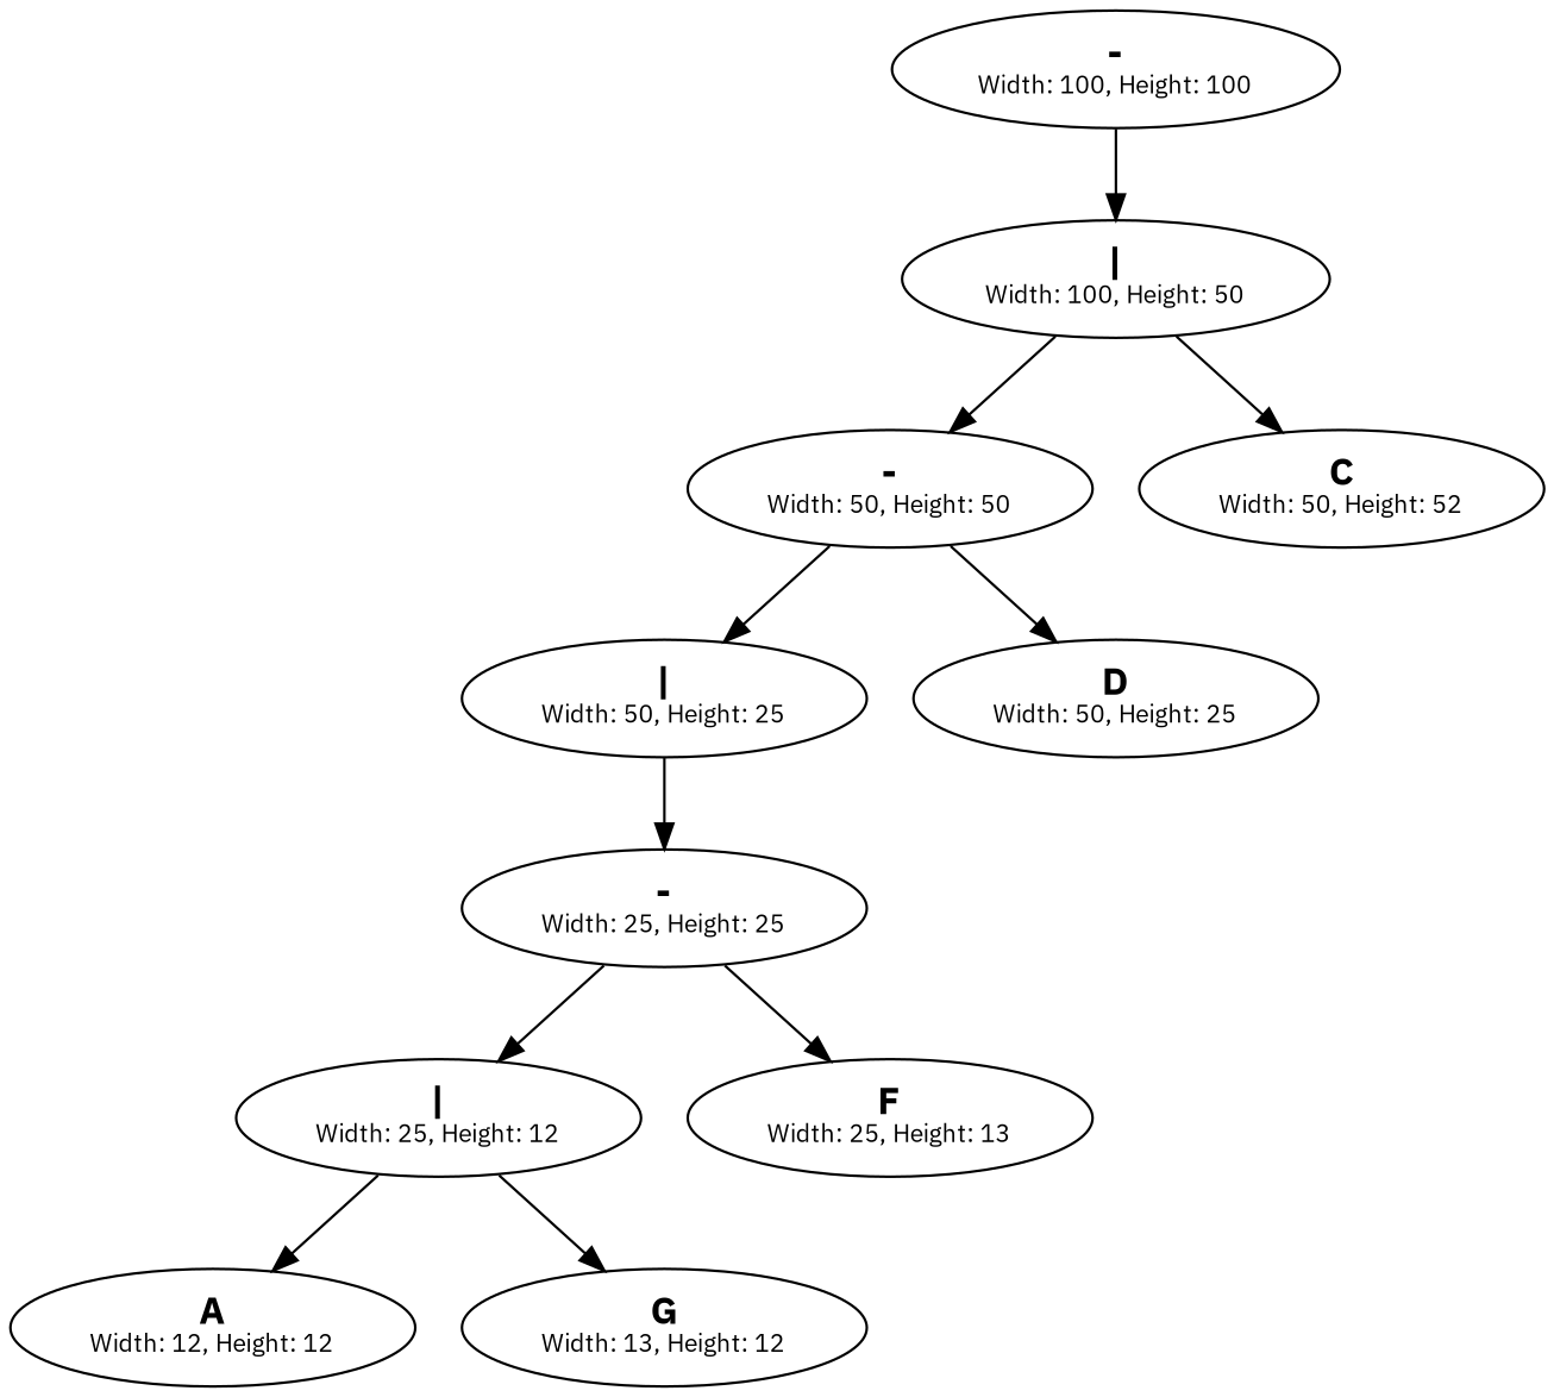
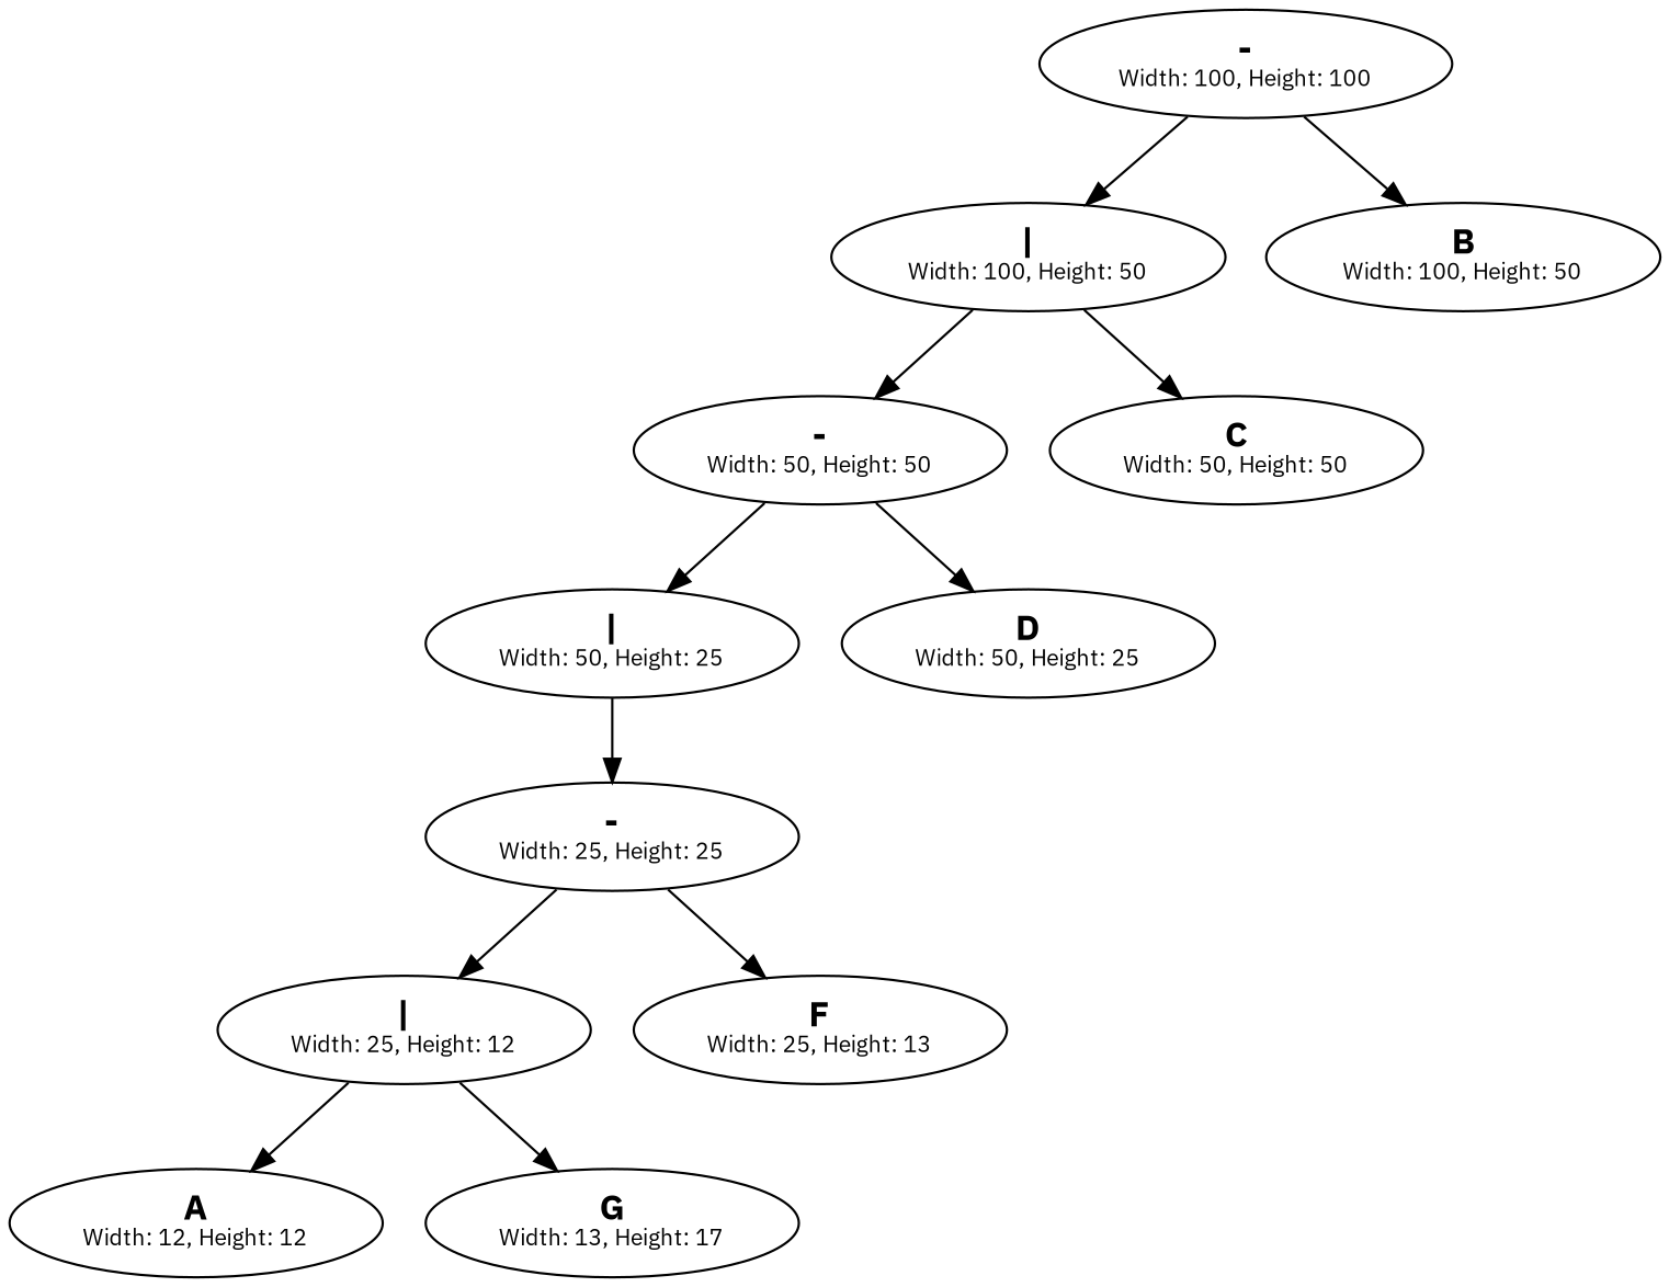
  digraph {
    fontname="IBM Plex Sans"
    node [fontname="IBM Plex Sans"]
    edge [fontname="IBM Plex Sans"]
    n1 [label=<<B><FONT POINT-SIZE='15'>-</FONT></B><BR/><FONT POINT-SIZE='10'>Width: 100, Height: 100</FONT>>]
    n2 [label=<<B><FONT POINT-SIZE='15'>|</FONT></B><BR/><FONT POINT-SIZE='10'>Width: 100, Height: 50</FONT>>]
+   n3 [label=<<B><FONT POINT-SIZE='15'>B</FONT></B><BR/><FONT POINT-SIZE='10'>Width: 100, Height: 50</FONT>>]
    n4 [label=<<B><FONT POINT-SIZE='15'>-</FONT></B><BR/><FONT POINT-SIZE='10'>Width: 50, Height: 50</FONT>>]
-   n5 [label=<<B><FONT POINT-SIZE='15'>C</FONT></B><BR/><FONT POINT-SIZE='10'>Width: 50, Height: 52</FONT>>]
+   n5 [label=<<B><FONT POINT-SIZE='15'>C</FONT></B><BR/><FONT POINT-SIZE='10'>Width: 50, Height: 50</FONT>>]
    n6 [label=<<B><FONT POINT-SIZE='15'>|</FONT></B><BR/><FONT POINT-SIZE='10'>Width: 50, Height: 25</FONT>>]
    n7 [label=<<B><FONT POINT-SIZE='15'>D</FONT></B><BR/><FONT POINT-SIZE='10'>Width: 50, Height: 25</FONT>>]
    n8 [label=<<B><FONT POINT-SIZE='15'>-</FONT></B><BR/><FONT POINT-SIZE='10'>Width: 25, Height: 25</FONT>>]
    n9 [label=<<B><FONT POINT-SIZE='15'>|</FONT></B><BR/><FONT POINT-SIZE='10'>Width: 25, Height: 12</FONT>>]
    n10 [label=<<B><FONT POINT-SIZE='15'>F</FONT></B><BR/><FONT POINT-SIZE='10'>Width: 25, Height: 13</FONT>>]
    n11 [label=<<B><FONT POINT-SIZE='15'>A</FONT></B><BR/><FONT POINT-SIZE='10'>Width: 12, Height: 12</FONT>>]
-   n12 [label=<<B><FONT POINT-SIZE='15'>G</FONT></B><BR/><FONT POINT-SIZE='10'>Width: 13, Height: 12</FONT>>]
+   n12 [label=<<B><FONT POINT-SIZE='15'>G</FONT></B><BR/><FONT POINT-SIZE='10'>Width: 13, Height: 17</FONT>>]
    n1 -> n2
+   n1 -> n3
    n2 -> n4
    n2 -> n5
    n4 -> n6
    n4 -> n7
    n6 -> n8
    n8 -> n9
    n8 -> n10
    n9 -> n11
    n9 -> n12
  }
